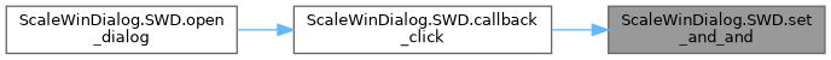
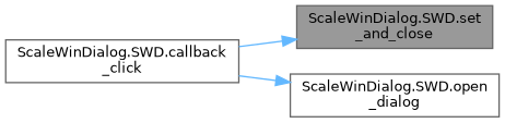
  digraph {
    rankdir=RL
    node [color=grey40 fillcolor=white fontname=Helvetica fontsize=10 shape=box style=filled]
    edge [color=steelblue1 dir=back fontname=Helvetica fontsize=10 labelfontname=Helvetica labelfontsize=10 style=solid]
-   n1 [color=gray40 fillcolor=grey60 fontcolor=black height=0.2 label="ScaleWinDialog.SWD.set\l_and_and" width=0.4]
+   n1 [color=gray40 fillcolor=grey60 fontcolor=black height=0.2 label="ScaleWinDialog.SWD.set\l_and_close" width=0.4]
    n2 [height=0.2 label="ScaleWinDialog.SWD.callback\l_click" width=0.4]
    n3 [height=0.2 label="ScaleWinDialog.SWD.open\l_dialog" width=0.4]
    n1 -> n2
-   n2 -> n3
+   n3 -> n2
  }
